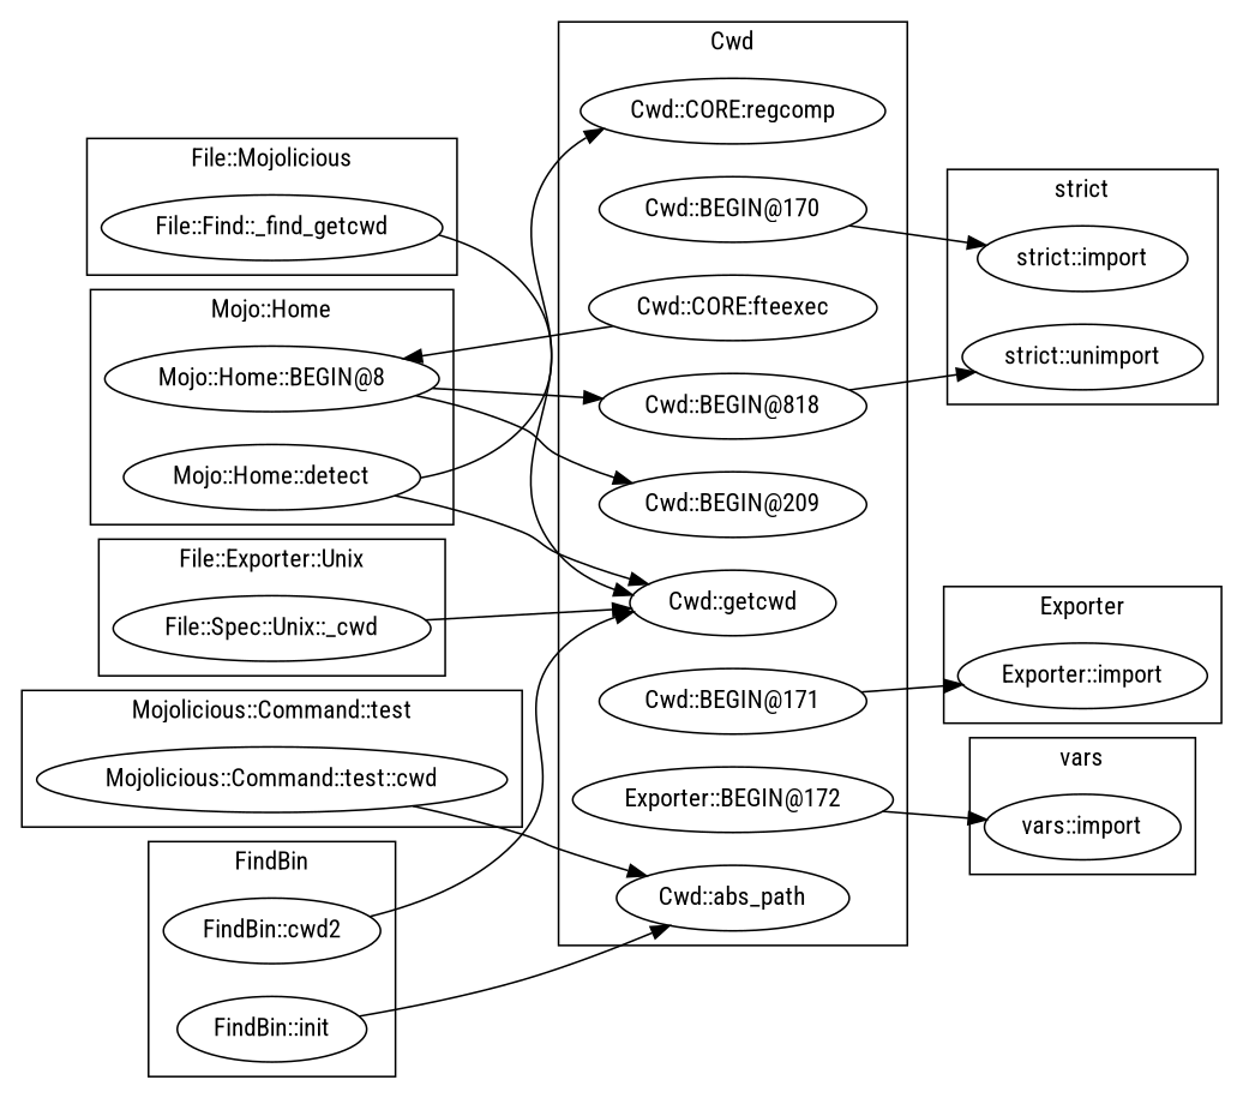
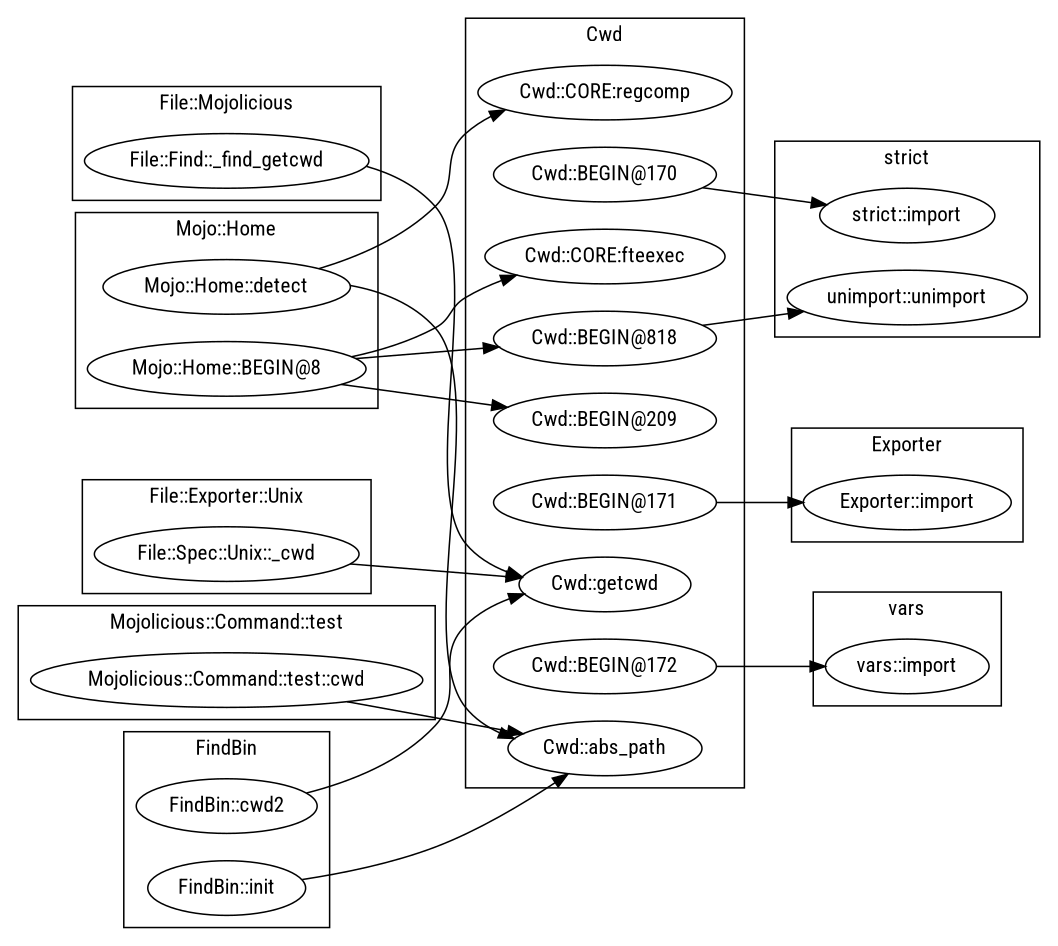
  digraph {
    fontname="Roboto Condensed"
    rankdir=LR
    node [fontname="Roboto Condensed"]
    edge [fontname="Roboto Condensed"]
    "strict::import"
-   "strict::unimport"
+   "strict::unimport" [label="unimport::unimport"]
    "vars::import"
    n4 [label="File::Find::_find_getcwd"]
    "Exporter::import"
    "Mojo::Home::detect"
    "Mojo::Home::BEGIN@8"
    "File::Spec::Unix::_cwd"
    n9 [label="Mojolicious::Command::test::cwd"]
    "FindBin::cwd2"
    "FindBin::init"
    "Cwd::BEGIN@818"
    "Cwd::BEGIN@170"
    "Cwd::CORE:fteexec"
    "Cwd::BEGIN@171"
    "Cwd::getcwd"
    "Cwd::BEGIN@209"
    "Cwd::CORE:regcomp"
-   "Cwd::BEGIN@172" [label="Exporter::BEGIN@172"]
+   "Cwd::BEGIN@172"
    "Cwd::abs_path"
    subgraph cluster_1 {
      label="strict"
      "strict::import"
      "strict::unimport"
    }
    subgraph cluster_2 {
      label=vars
      "vars::import"
    }
    subgraph cluster_3 {
      label="File::Mojolicious"
      n4
    }
    subgraph cluster_4 {
      label=Exporter
      "Exporter::import"
    }
    subgraph cluster_5 {
      label="Mojo::Home"
      "Mojo::Home::detect"
      "Mojo::Home::BEGIN@8"
    }
    subgraph cluster_6 {
      label="File::Exporter::Unix"
      "File::Spec::Unix::_cwd"
    }
    subgraph cluster_7 {
      label="Mojolicious::Command::test"
      n9
    }
    subgraph cluster_8 {
      label=FindBin
      "FindBin::cwd2"
      "FindBin::init"
    }
    subgraph cluster_9 {
      label=Cwd
      "Cwd::BEGIN@818"
      "Cwd::BEGIN@170"
      "Cwd::CORE:fteexec"
      "Cwd::BEGIN@171"
      "Cwd::getcwd"
      "Cwd::BEGIN@209"
      "Cwd::CORE:regcomp"
      "Cwd::BEGIN@172"
      "Cwd::abs_path"
    }
    n4 -> "Cwd::getcwd"
    "Mojo::Home::detect" -> "Cwd::CORE:regcomp"
-   "Mojo::Home::detect" -> "Cwd::getcwd"
+   "Mojo::Home::detect" -> "Cwd::abs_path"
    "Mojo::Home::BEGIN@8" -> "Cwd::BEGIN@818"
-   "Cwd::CORE:fteexec" -> "Mojo::Home::BEGIN@8"
+   "Mojo::Home::BEGIN@8" -> "Cwd::CORE:fteexec"
    "Mojo::Home::BEGIN@8" -> "Cwd::BEGIN@209"
    "File::Spec::Unix::_cwd" -> "Cwd::getcwd"
    n9 -> "Cwd::abs_path"
    "FindBin::cwd2" -> "Cwd::getcwd"
    "FindBin::init" -> "Cwd::abs_path"
    "Cwd::BEGIN@818" -> "strict::unimport"
    "Cwd::BEGIN@170" -> "strict::import"
    "Cwd::BEGIN@171" -> "Exporter::import"
    "Cwd::BEGIN@172" -> "vars::import"
  }
